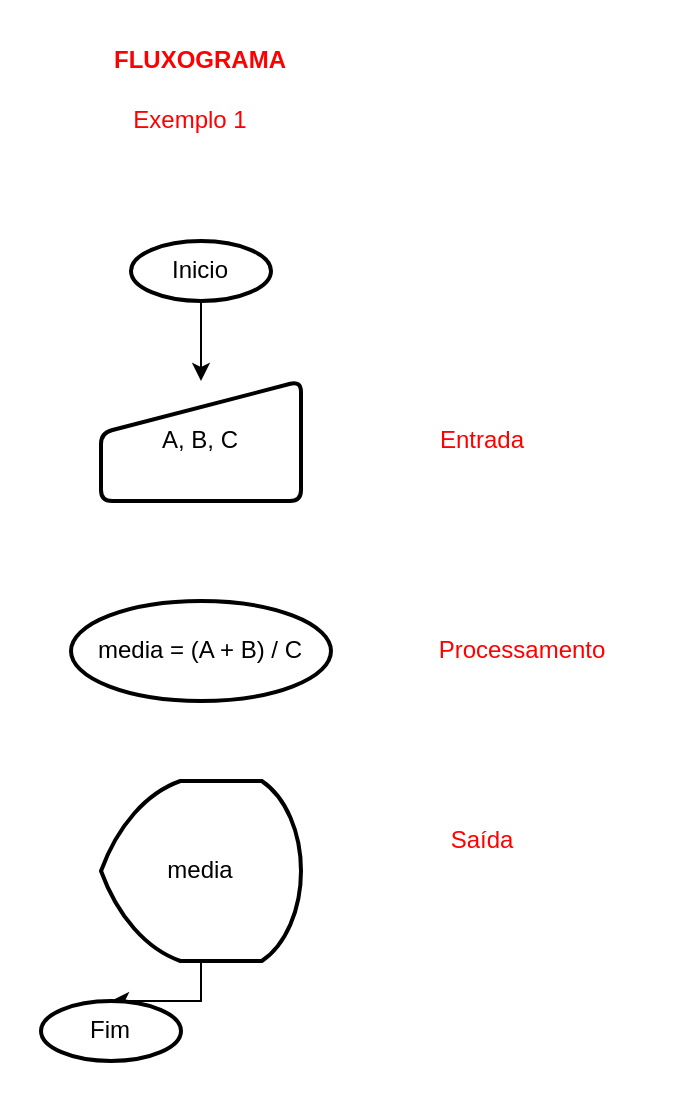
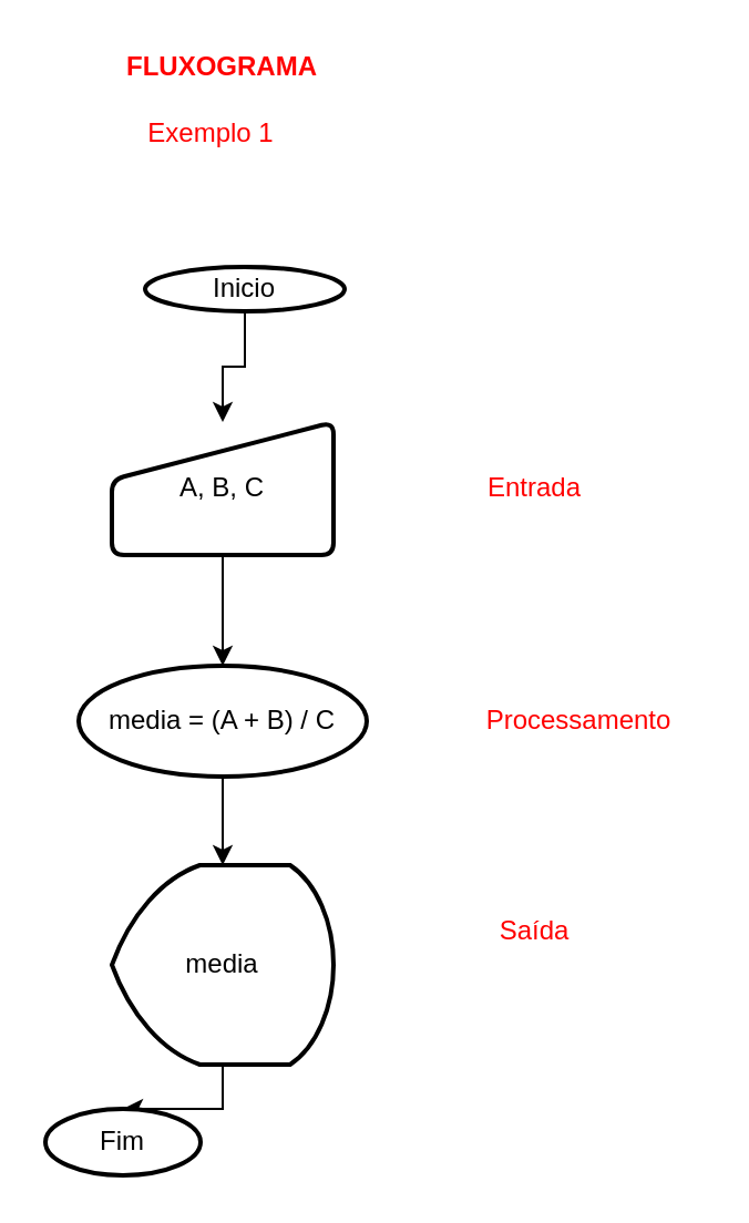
  <mxCell id="0" />
  <mxCell id="1" parent="0" />
  <mxCell id="2" style="edgeStyle=orthogonalEdgeStyle;rounded=0;orthogonalLoop=1;jettySize=auto;html=1;exitX=0.5;exitY=1;exitDx=0;exitDy=0;exitPerimeter=0;" edge="1" parent="1" source="3" target="5"><mxGeometry relative="1" as="geometry" /></mxCell>
- <mxCell id="3" value="Inicio" style="strokeWidth=2;html=1;shape=mxgraph.flowchart.start_1;whiteSpace=wrap;" vertex="1" parent="1"><mxGeometry x="65" y="120" width="70" height="30" as="geometry" /></mxCell>
+ <mxCell id="3" value="Inicio" style="strokeWidth=2;html=1;shape=mxgraph.flowchart.start_1;whiteSpace=wrap;" vertex="1" parent="1"><mxGeometry x="65" y="120" width="90" height="20" as="geometry" /></mxCell>
+ <mxCell id="4" style="edgeStyle=orthogonalEdgeStyle;rounded=0;orthogonalLoop=1;jettySize=auto;html=1;exitX=0.5;exitY=1;exitDx=0;exitDy=0;" edge="1" parent="1" source="5" target="7"><mxGeometry relative="1" as="geometry" /></mxCell>
  <mxCell id="5" value="A, B, C" style="html=1;strokeWidth=2;shape=manualInput;whiteSpace=wrap;rounded=1;size=26;arcSize=11;" vertex="1" parent="1"><mxGeometry x="50" y="190" width="100" height="60" as="geometry" /></mxCell>
+ <mxCell id="6" style="edgeStyle=orthogonalEdgeStyle;rounded=0;orthogonalLoop=1;jettySize=auto;html=1;exitX=0.5;exitY=1;exitDx=0;exitDy=0;entryX=0.5;entryY=0;entryDx=0;entryDy=0;entryPerimeter=0;" edge="1" parent="1" source="7" target="9"><mxGeometry relative="1" as="geometry" /></mxCell>
  <mxCell id="7" value="media = (A + B) / C" style="ellipse;whiteSpace=wrap;html=1;absoluteArcSize=1;arcSize=14;strokeWidth=2;" vertex="1" parent="1"><mxGeometry x="35" y="300" width="130" height="50" as="geometry" /></mxCell>
  <mxCell id="8" style="edgeStyle=orthogonalEdgeStyle;rounded=0;orthogonalLoop=1;jettySize=auto;html=1;exitX=0.5;exitY=1;exitDx=0;exitDy=0;exitPerimeter=0;" edge="1" parent="1" source="9" target="10"><mxGeometry relative="1" as="geometry" /></mxCell>
  <mxCell id="9" value="media" style="strokeWidth=2;html=1;shape=mxgraph.flowchart.display;whiteSpace=wrap;" vertex="1" parent="1"><mxGeometry x="50" y="390" width="100" height="90" as="geometry" /></mxCell>
  <mxCell id="10" value="Fim" style="strokeWidth=2;html=1;shape=mxgraph.flowchart.start_1;whiteSpace=wrap;" vertex="1" parent="1"><mxGeometry x="20" y="500" width="70" height="30" as="geometry" /></mxCell>
  <mxCell id="11" value="Processamento" style="text;html=1;strokeColor=none;fillColor=none;align=center;verticalAlign=middle;whiteSpace=wrap;rounded=0;fontColor=#FF0000;" vertex="1" parent="1"><mxGeometry x="206" y="315" width="110" height="20" as="geometry" /></mxCell>
  <mxCell id="12" value="Saída" style="text;html=1;strokeColor=none;fillColor=none;align=center;verticalAlign=middle;whiteSpace=wrap;rounded=0;fontColor=#FF0000;" vertex="1" parent="1"><mxGeometry x="186" y="410" width="110" height="20" as="geometry" /></mxCell>
  <mxCell id="13" value="Entrada" style="text;html=1;strokeColor=none;fillColor=none;align=center;verticalAlign=middle;whiteSpace=wrap;rounded=0;fontColor=#FF0000;" vertex="1" parent="1"><mxGeometry x="186" y="210" width="110" height="20" as="geometry" /></mxCell>
  <mxCell id="14" value="FLUXOGRAMA" style="text;html=1;strokeColor=none;fillColor=none;align=center;verticalAlign=middle;whiteSpace=wrap;rounded=0;fontColor=#FF0000;fontStyle=1" vertex="1" parent="1"><mxGeometry x="45" y="20" width="110" height="20" as="geometry" /></mxCell>
  <mxCell id="15" value="Exemplo 1" style="text;html=1;strokeColor=none;fillColor=none;align=center;verticalAlign=middle;whiteSpace=wrap;rounded=0;fontColor=#FF0000;" vertex="1" parent="1"><mxGeometry x="40" y="50" width="110" height="20" as="geometry" /></mxCell>
